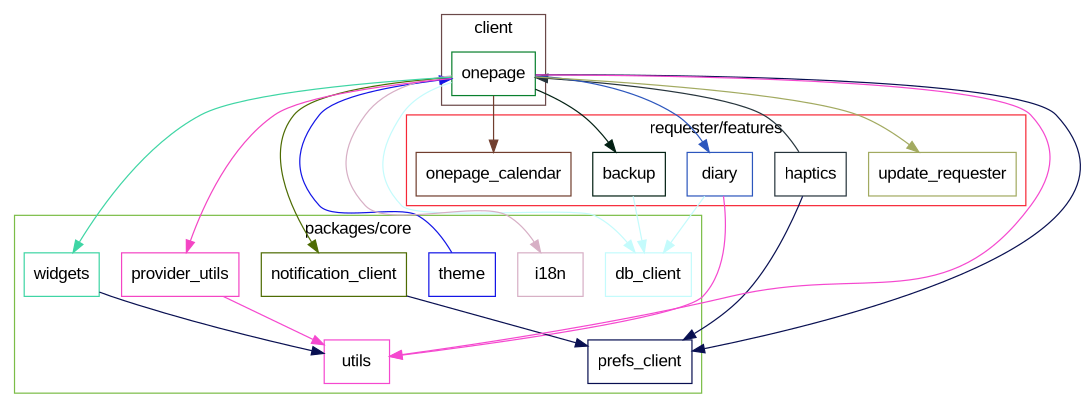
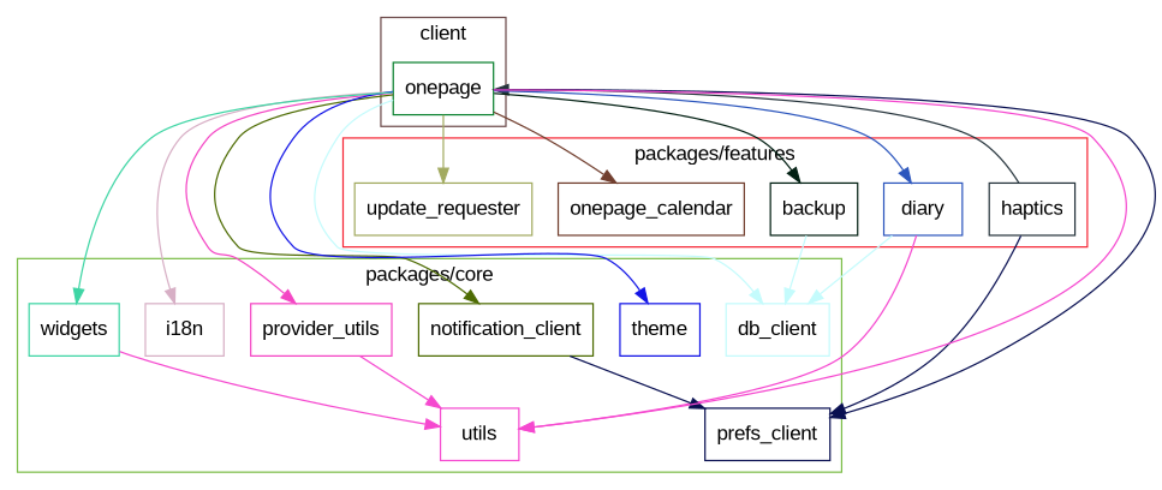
  digraph {
    fontname="Liberation Sans"
    node [fontname="Liberation Sans" shape=box]
    edge [color="#f548cf" fontname="Liberation Sans" style=filled]
    backup [color="#022013"]
    diary [color="#2c56bd"]
    haptics [color="#26343c"]
    n4 [color="#713e2e" label=onepage_calendar]
    update_requester [color="#a2aa60"]
    db_client [color="#c4fbfc"]
    i18n [color="#d7afc5"]
    notification_client [color="#4d6b02"]
    prefs_client [color="#080f51"]
    provider_utils [color="#f445c4"]
    theme [color="#1214e6"]
    utils [color="#f548cf"]
    widgets [color="#3ed5a4"]
    onepage [color="#08802d"]
    subgraph cluster_1 {
      color="#f62736"
-     label="requester/features"
+     label="packages/features"
      backup
      diary
      haptics
      n4
      update_requester
    }
    subgraph cluster_2 {
      color="#7bbd47"
      label="packages/core"
      db_client
      i18n
      notification_client
      prefs_client
      provider_utils
      theme
      utils
      widgets
    }
    subgraph cluster_3 {
      color="#6b4949"
      label=client
      onepage
    }
    backup -> db_client [color="#c4fbfc"]
    diary -> db_client [color="#c4fbfc"]
    diary -> utils
    haptics -> prefs_client [color="#080f51"]
    haptics -> onepage [color="#26343c"]
    notification_client -> prefs_client [color="#080f51"]
    provider_utils -> utils
-   widgets -> utils [color="#080f51"]
+   widgets -> utils
    onepage -> backup [color="#022013"]
    onepage -> diary [color="#2c56bd"]
    onepage -> n4 [color="#713e2e"]
    onepage -> update_requester [color="#a2aa60"]
    onepage -> db_client [color="#c4fbfc"]
    onepage -> i18n [color="#d7afc5"]
    onepage -> notification_client [color="#4d6b02"]
    onepage -> prefs_client [color="#080f51"]
    onepage -> provider_utils [color="#f445c4"]
-   theme -> onepage [color="#1214e6"]
+   onepage -> theme [color="#1214e6"]
    onepage -> utils
    onepage -> widgets [color="#3ed5a4"]
  }
